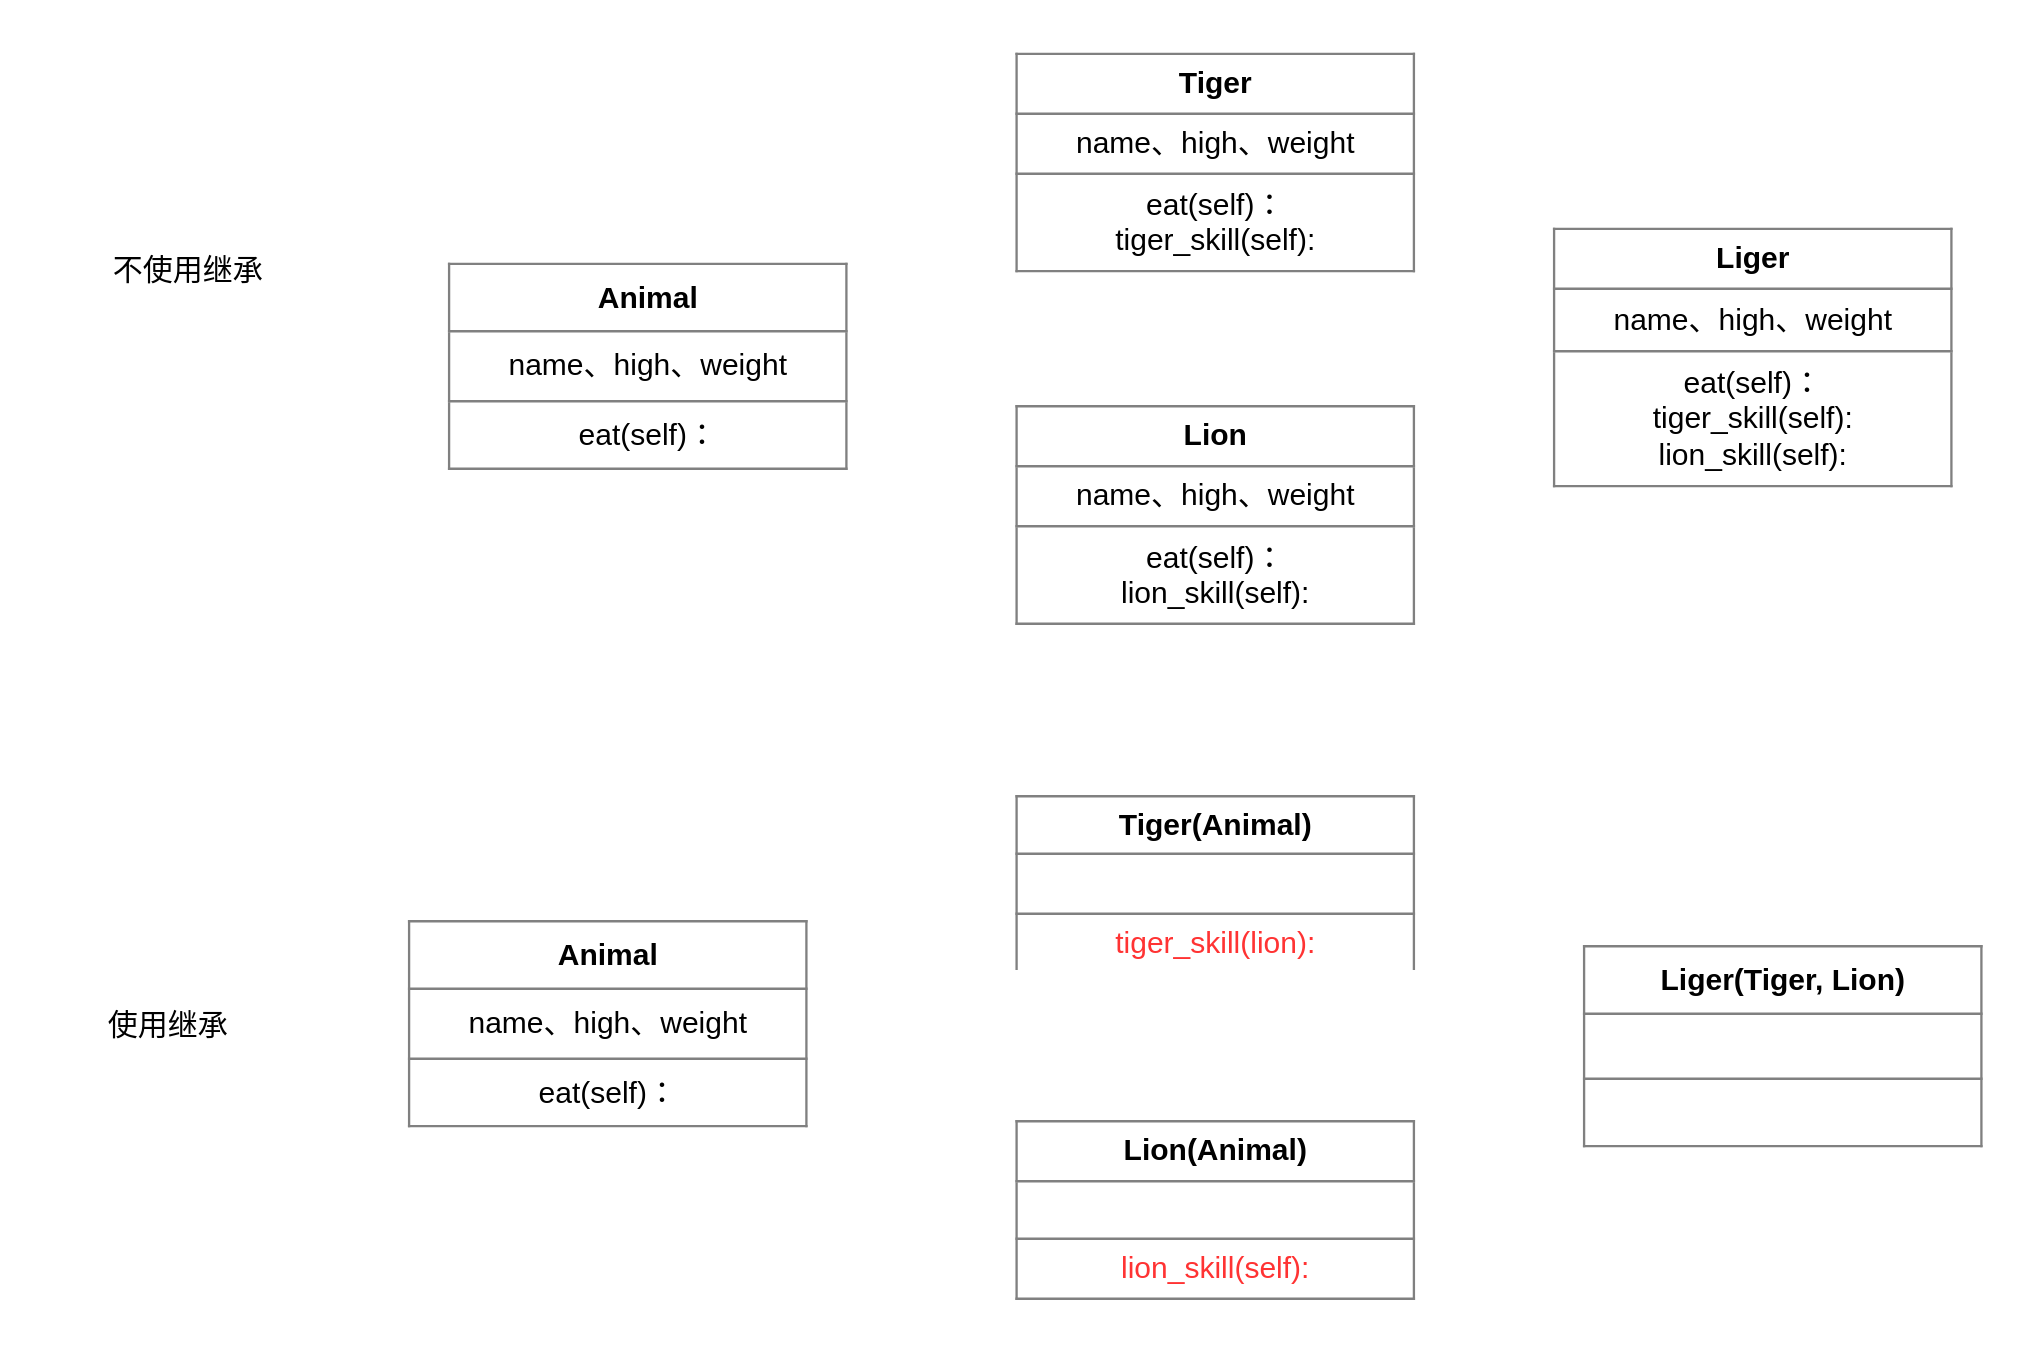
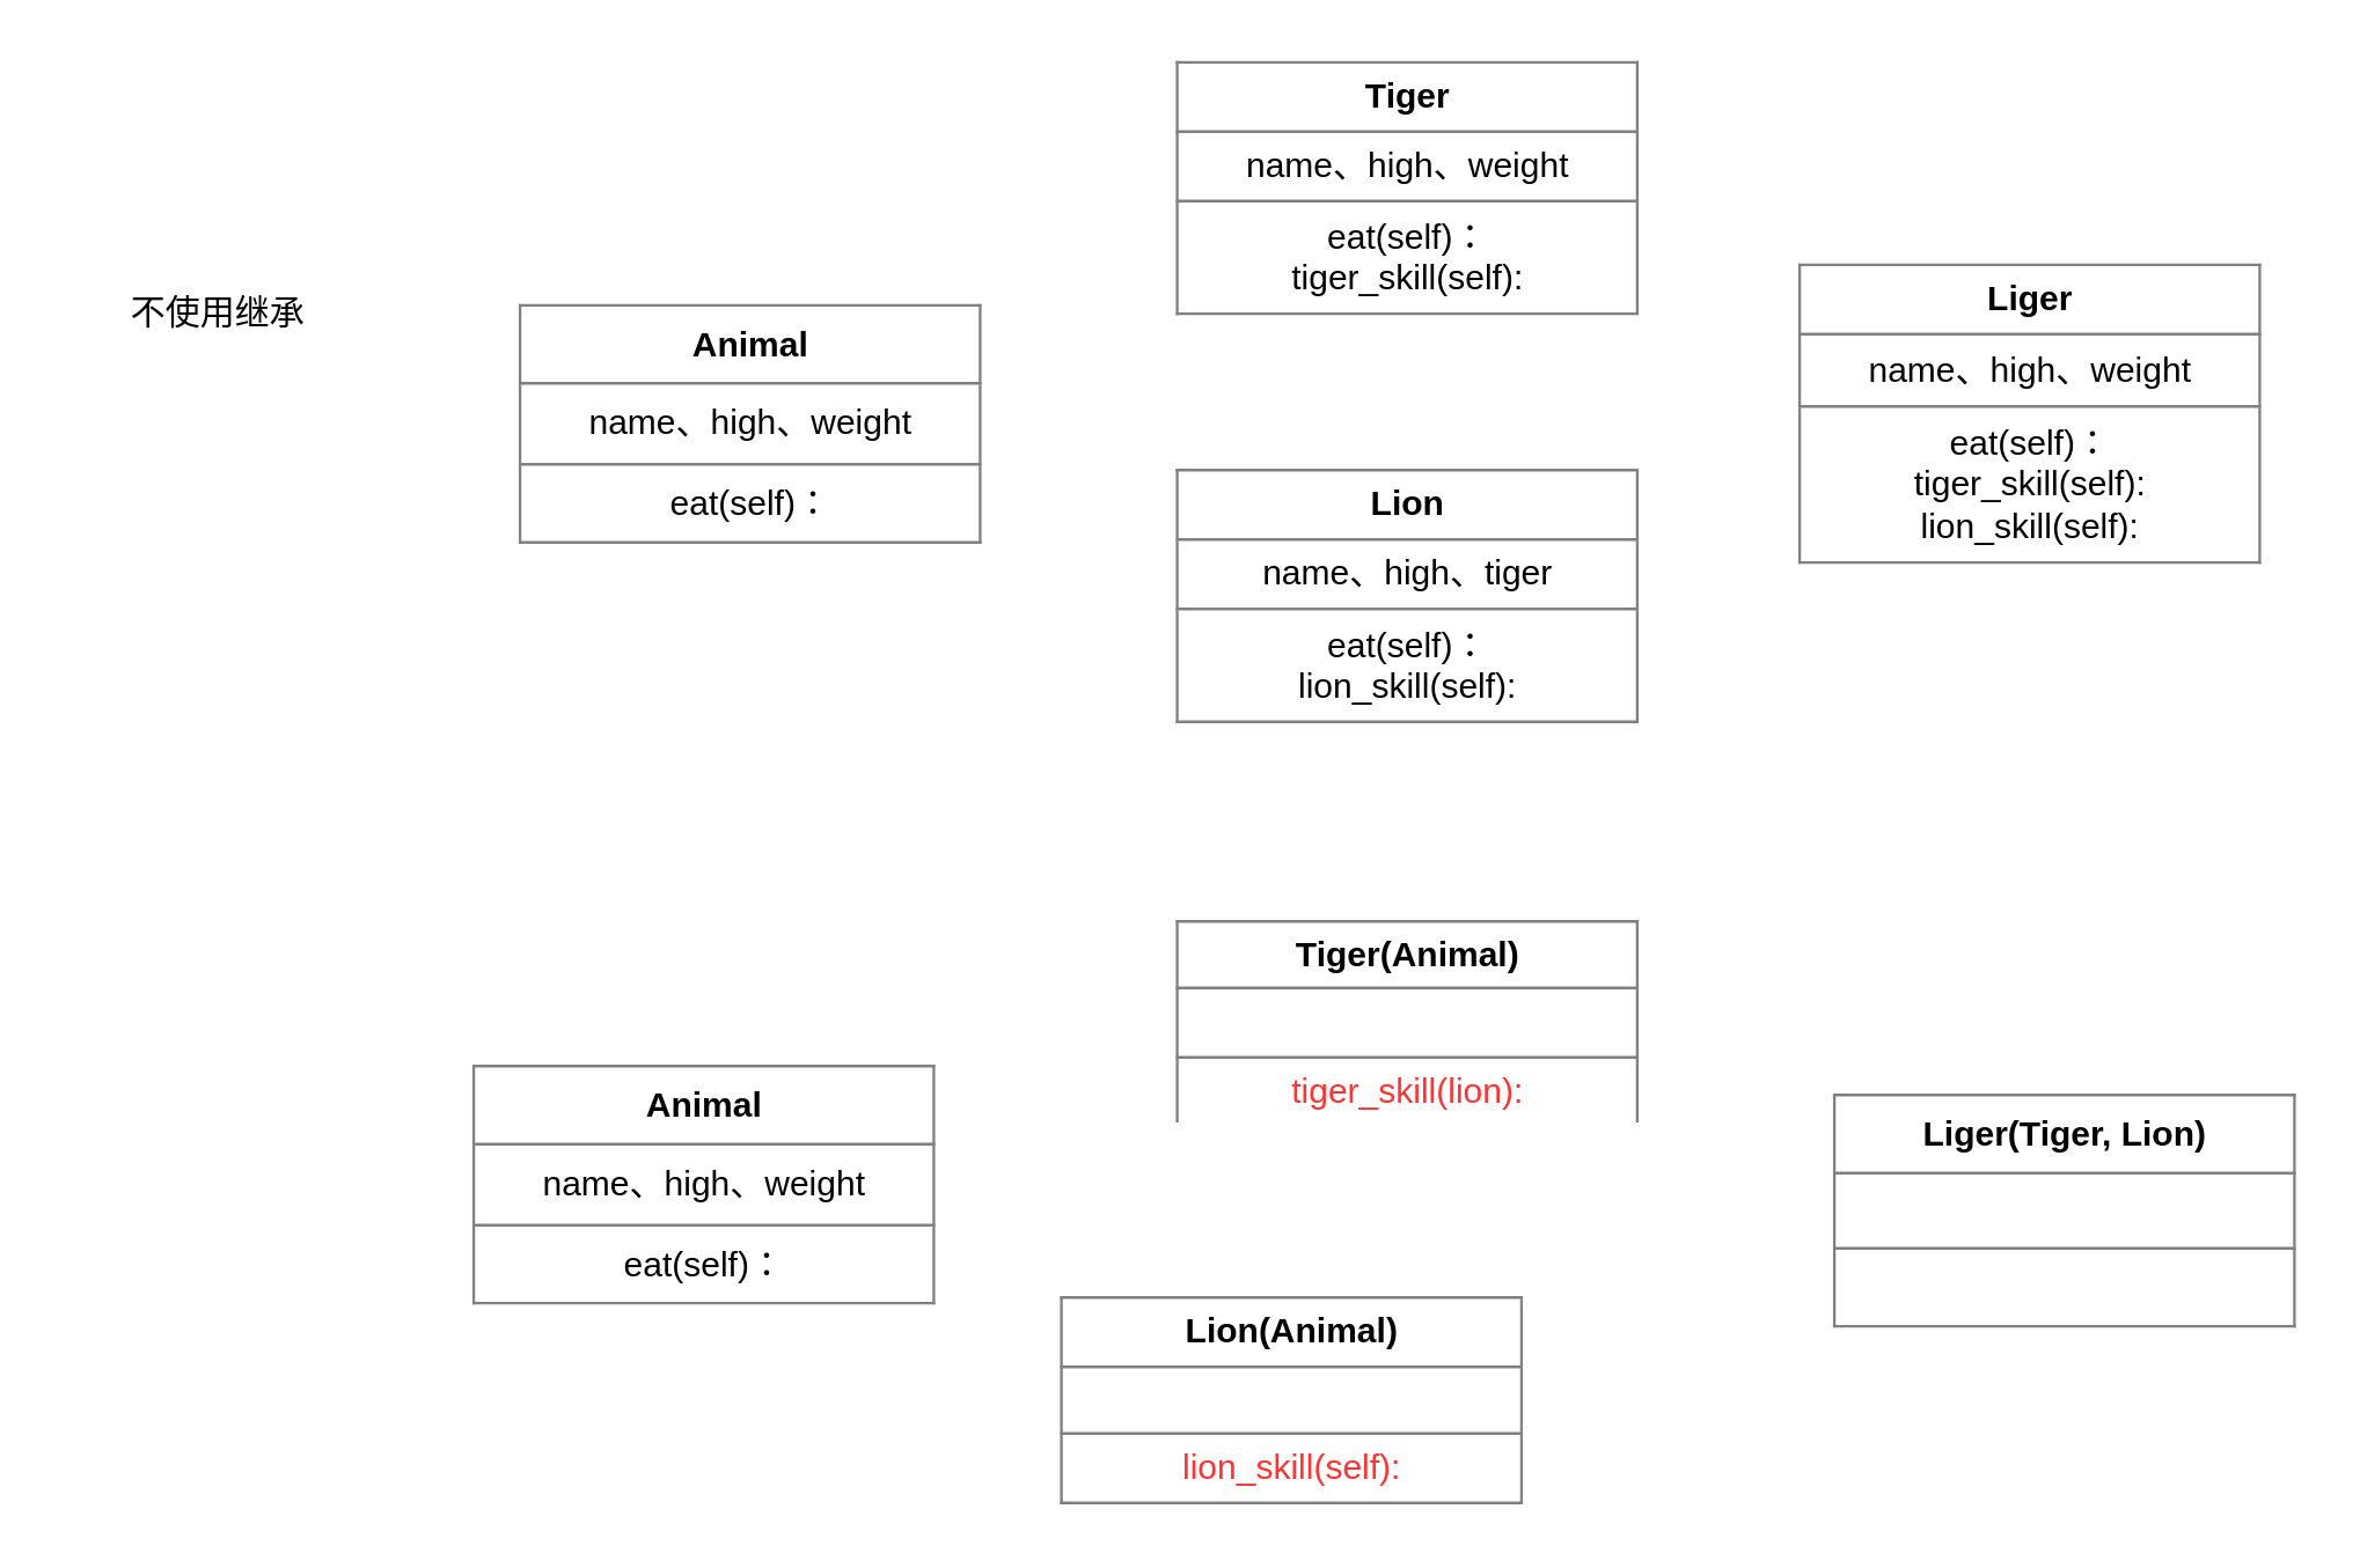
  <mxCell id="0" />
  <mxCell id="1" parent="0" />
  <mxCell id="2" value="不使用继承" style="text;html=1;strokeColor=none;fillColor=none;align=center;verticalAlign=middle;whiteSpace=wrap;rounded=0;" parent="1" vertex="1"><mxGeometry x="29" y="81.5" width="92" height="53" as="geometry" /></mxCell>
  <mxCell id="3" value="&lt;table border=&quot;1&quot; width=&quot;100%&quot; cellpadding=&quot;4&quot; style=&quot;width: 100% ; height: 100% ; border-collapse: collapse&quot;&gt;&lt;tbody&gt;&lt;tr&gt;&lt;th align=&quot;center&quot;&gt;&lt;b&gt;Animal&lt;/b&gt;&lt;/th&gt;&lt;/tr&gt;&lt;tr&gt;&lt;td align=&quot;center&quot;&gt;name、high、weight&lt;/td&gt;&lt;/tr&gt;&lt;tr&gt;&lt;td align=&quot;center&quot;&gt;eat(self)：&lt;br&gt;&lt;/td&gt;&lt;/tr&gt;&lt;/tbody&gt;&lt;/table&gt;" style="text;html=1;strokeColor=none;fillColor=none;overflow=fill;labelBackgroundColor=none;labelBorderColor=none;" parent="1" vertex="1"><mxGeometry x="179" y="105" width="160" height="83" as="geometry" /></mxCell>
  <mxCell id="4" value="&lt;table border=&quot;1&quot; width=&quot;100%&quot; cellpadding=&quot;4&quot; style=&quot;width: 100% ; height: 100% ; border-collapse: collapse&quot;&gt;&lt;tbody&gt;&lt;tr&gt;&lt;th align=&quot;center&quot;&gt;Tiger&lt;/th&gt;&lt;/tr&gt;&lt;tr&gt;&lt;td align=&quot;center&quot;&gt;name、high、weight&lt;br&gt;&lt;/td&gt;&lt;/tr&gt;&lt;tr&gt;&lt;td align=&quot;center&quot;&gt;eat(self)：&lt;br&gt;tiger_skill(self):&lt;br&gt;&lt;/td&gt;&lt;/tr&gt;&lt;/tbody&gt;&lt;/table&gt;" style="text;html=1;strokeColor=none;fillColor=none;overflow=fill;" parent="1" vertex="1"><mxGeometry x="405.5" y="20.5" width="160" height="88" as="geometry" /></mxCell>
- <mxCell id="5" value="&lt;table border=&quot;1&quot; width=&quot;100%&quot; cellpadding=&quot;4&quot; style=&quot;width: 100% ; height: 100% ; border-collapse: collapse&quot;&gt;&lt;tbody&gt;&lt;tr&gt;&lt;th align=&quot;center&quot;&gt;Lion&lt;/th&gt;&lt;/tr&gt;&lt;tr&gt;&lt;td align=&quot;center&quot;&gt;name、high、weight&lt;br&gt;&lt;/td&gt;&lt;/tr&gt;&lt;tr&gt;&lt;td align=&quot;center&quot;&gt;eat(self)：&lt;br&gt;lion_skill(self):&lt;br&gt;&lt;/td&gt;&lt;/tr&gt;&lt;/tbody&gt;&lt;/table&gt;" style="text;html=1;strokeColor=none;fillColor=none;overflow=fill;" parent="1" vertex="1"><mxGeometry x="405.5" y="161.5" width="160" height="88" as="geometry" /></mxCell>
+ <mxCell id="5" value="&lt;table border=&quot;1&quot; width=&quot;100%&quot; cellpadding=&quot;4&quot; style=&quot;width: 100% ; height: 100% ; border-collapse: collapse&quot;&gt;&lt;tbody&gt;&lt;tr&gt;&lt;th align=&quot;center&quot;&gt;Lion&lt;/th&gt;&lt;/tr&gt;&lt;tr&gt;&lt;td align=&quot;center&quot;&gt;name、high、tiger&lt;br&gt;&lt;/td&gt;&lt;/tr&gt;&lt;tr&gt;&lt;td align=&quot;center&quot;&gt;eat(self)：&lt;br&gt;lion_skill(self):&lt;br&gt;&lt;/td&gt;&lt;/tr&gt;&lt;/tbody&gt;&lt;/table&gt;" style="text;html=1;strokeColor=none;fillColor=none;overflow=fill;" parent="1" vertex="1"><mxGeometry x="405.5" y="161.5" width="160" height="88" as="geometry" /></mxCell>
  <mxCell id="6" value="&lt;table border=&quot;1&quot; width=&quot;100%&quot; cellpadding=&quot;4&quot; style=&quot;width: 100% ; height: 100% ; border-collapse: collapse&quot;&gt;&lt;tbody&gt;&lt;tr&gt;&lt;th align=&quot;center&quot;&gt;Liger&lt;/th&gt;&lt;/tr&gt;&lt;tr&gt;&lt;td align=&quot;center&quot;&gt;name、high、weight&lt;br&gt;&lt;/td&gt;&lt;/tr&gt;&lt;tr&gt;&lt;td align=&quot;center&quot;&gt;eat(self)：&lt;br&gt;tiger_skill(self):&lt;br&gt;lion_skill(self):&lt;br&gt;&lt;/td&gt;&lt;/tr&gt;&lt;/tbody&gt;&lt;/table&gt;" style="text;html=1;strokeColor=none;fillColor=none;overflow=fill;" parent="1" vertex="1"><mxGeometry x="620.5" y="91" width="160" height="104" as="geometry" /></mxCell>
- <mxCell id="7" value="使用继承" style="text;html=1;strokeColor=none;fillColor=none;align=center;verticalAlign=middle;whiteSpace=wrap;rounded=0;" parent="1" vertex="1"><mxGeometry x="20.5" y="383" width="92" height="53" as="geometry" /></mxCell>
  <mxCell id="8" value="&lt;table border=&quot;1&quot; width=&quot;100%&quot; cellpadding=&quot;4&quot; style=&quot;width: 100% ; height: 100% ; border-collapse: collapse&quot;&gt;&lt;tbody&gt;&lt;tr&gt;&lt;th align=&quot;center&quot;&gt;Tiger(Animal)&lt;/th&gt;&lt;/tr&gt;&lt;tr&gt;&lt;td align=&quot;center&quot;&gt;&lt;br&gt;&lt;/td&gt;&lt;/tr&gt;&lt;tr&gt;&lt;td align=&quot;center&quot;&gt;&lt;font color=&quot;#ff3333&quot;&gt;tiger_skill(lion):&lt;/font&gt;&lt;br&gt;&lt;/td&gt;&lt;/tr&gt;&lt;/tbody&gt;&lt;/table&gt;" style="text;html=1;strokeColor=none;fillColor=none;overflow=fill;" parent="1" vertex="1"><mxGeometry x="406" y="318" width="160" height="70" as="geometry" /></mxCell>
- <mxCell id="9" value="&lt;table border=&quot;1&quot; width=&quot;100%&quot; cellpadding=&quot;4&quot; style=&quot;width: 100% ; height: 100% ; border-collapse: collapse&quot;&gt;&lt;tbody&gt;&lt;tr&gt;&lt;th align=&quot;center&quot;&gt;Lion(Animal)&lt;/th&gt;&lt;/tr&gt;&lt;tr&gt;&lt;td align=&quot;center&quot;&gt;&lt;br&gt;&lt;/td&gt;&lt;/tr&gt;&lt;tr&gt;&lt;td align=&quot;center&quot;&gt;&lt;font color=&quot;#ff3333&quot;&gt;lion_skill(self):&lt;/font&gt;&lt;br&gt;&lt;/td&gt;&lt;/tr&gt;&lt;/tbody&gt;&lt;/table&gt;" style="text;html=1;strokeColor=none;fillColor=none;overflow=fill;" parent="1" vertex="1"><mxGeometry x="405.5" y="448" width="160" height="72" as="geometry" /></mxCell>
+ <mxCell id="9" value="&lt;table border=&quot;1&quot; width=&quot;100%&quot; cellpadding=&quot;4&quot; style=&quot;width: 100% ; height: 100% ; border-collapse: collapse&quot;&gt;&lt;tbody&gt;&lt;tr&gt;&lt;th align=&quot;center&quot;&gt;Lion(Animal)&lt;/th&gt;&lt;/tr&gt;&lt;tr&gt;&lt;td align=&quot;center&quot;&gt;&lt;br&gt;&lt;/td&gt;&lt;/tr&gt;&lt;tr&gt;&lt;td align=&quot;center&quot;&gt;&lt;font color=&quot;#ff3333&quot;&gt;lion_skill(self):&lt;/font&gt;&lt;br&gt;&lt;/td&gt;&lt;/tr&gt;&lt;/tbody&gt;&lt;/table&gt;" style="text;html=1;strokeColor=none;fillColor=none;overflow=fill;" parent="1" vertex="1"><mxGeometry x="365.5" y="448" width="160" height="72" as="geometry" /></mxCell>
  <mxCell id="10" value="&lt;table border=&quot;1&quot; width=&quot;100%&quot; cellpadding=&quot;4&quot; style=&quot;width: 100% ; height: 100% ; border-collapse: collapse&quot;&gt;&lt;tbody&gt;&lt;tr&gt;&lt;th align=&quot;center&quot;&gt;Liger(Tiger, Lion)&lt;/th&gt;&lt;/tr&gt;&lt;tr&gt;&lt;td align=&quot;center&quot;&gt;&lt;br&gt;&lt;/td&gt;&lt;/tr&gt;&lt;tr&gt;&lt;td align=&quot;center&quot;&gt;&lt;br&gt;&lt;/td&gt;&lt;/tr&gt;&lt;/tbody&gt;&lt;/table&gt;" style="text;html=1;strokeColor=none;fillColor=none;overflow=fill;" parent="1" vertex="1"><mxGeometry x="633" y="378" width="160" height="81" as="geometry" /></mxCell>
  <mxCell id="11" value="&lt;table border=&quot;1&quot; width=&quot;100%&quot; cellpadding=&quot;4&quot; style=&quot;width: 100% ; height: 100% ; border-collapse: collapse&quot;&gt;&lt;tbody&gt;&lt;tr&gt;&lt;th align=&quot;center&quot;&gt;&lt;b&gt;Animal&lt;/b&gt;&lt;/th&gt;&lt;/tr&gt;&lt;tr&gt;&lt;td align=&quot;center&quot;&gt;name、high、weight&lt;/td&gt;&lt;/tr&gt;&lt;tr&gt;&lt;td align=&quot;center&quot;&gt;eat(self)：&lt;br&gt;&lt;/td&gt;&lt;/tr&gt;&lt;/tbody&gt;&lt;/table&gt;" style="text;html=1;strokeColor=none;fillColor=none;overflow=fill;labelBackgroundColor=none;labelBorderColor=none;" vertex="1" parent="1"><mxGeometry x="163" y="368" width="160" height="83" as="geometry" /></mxCell>
